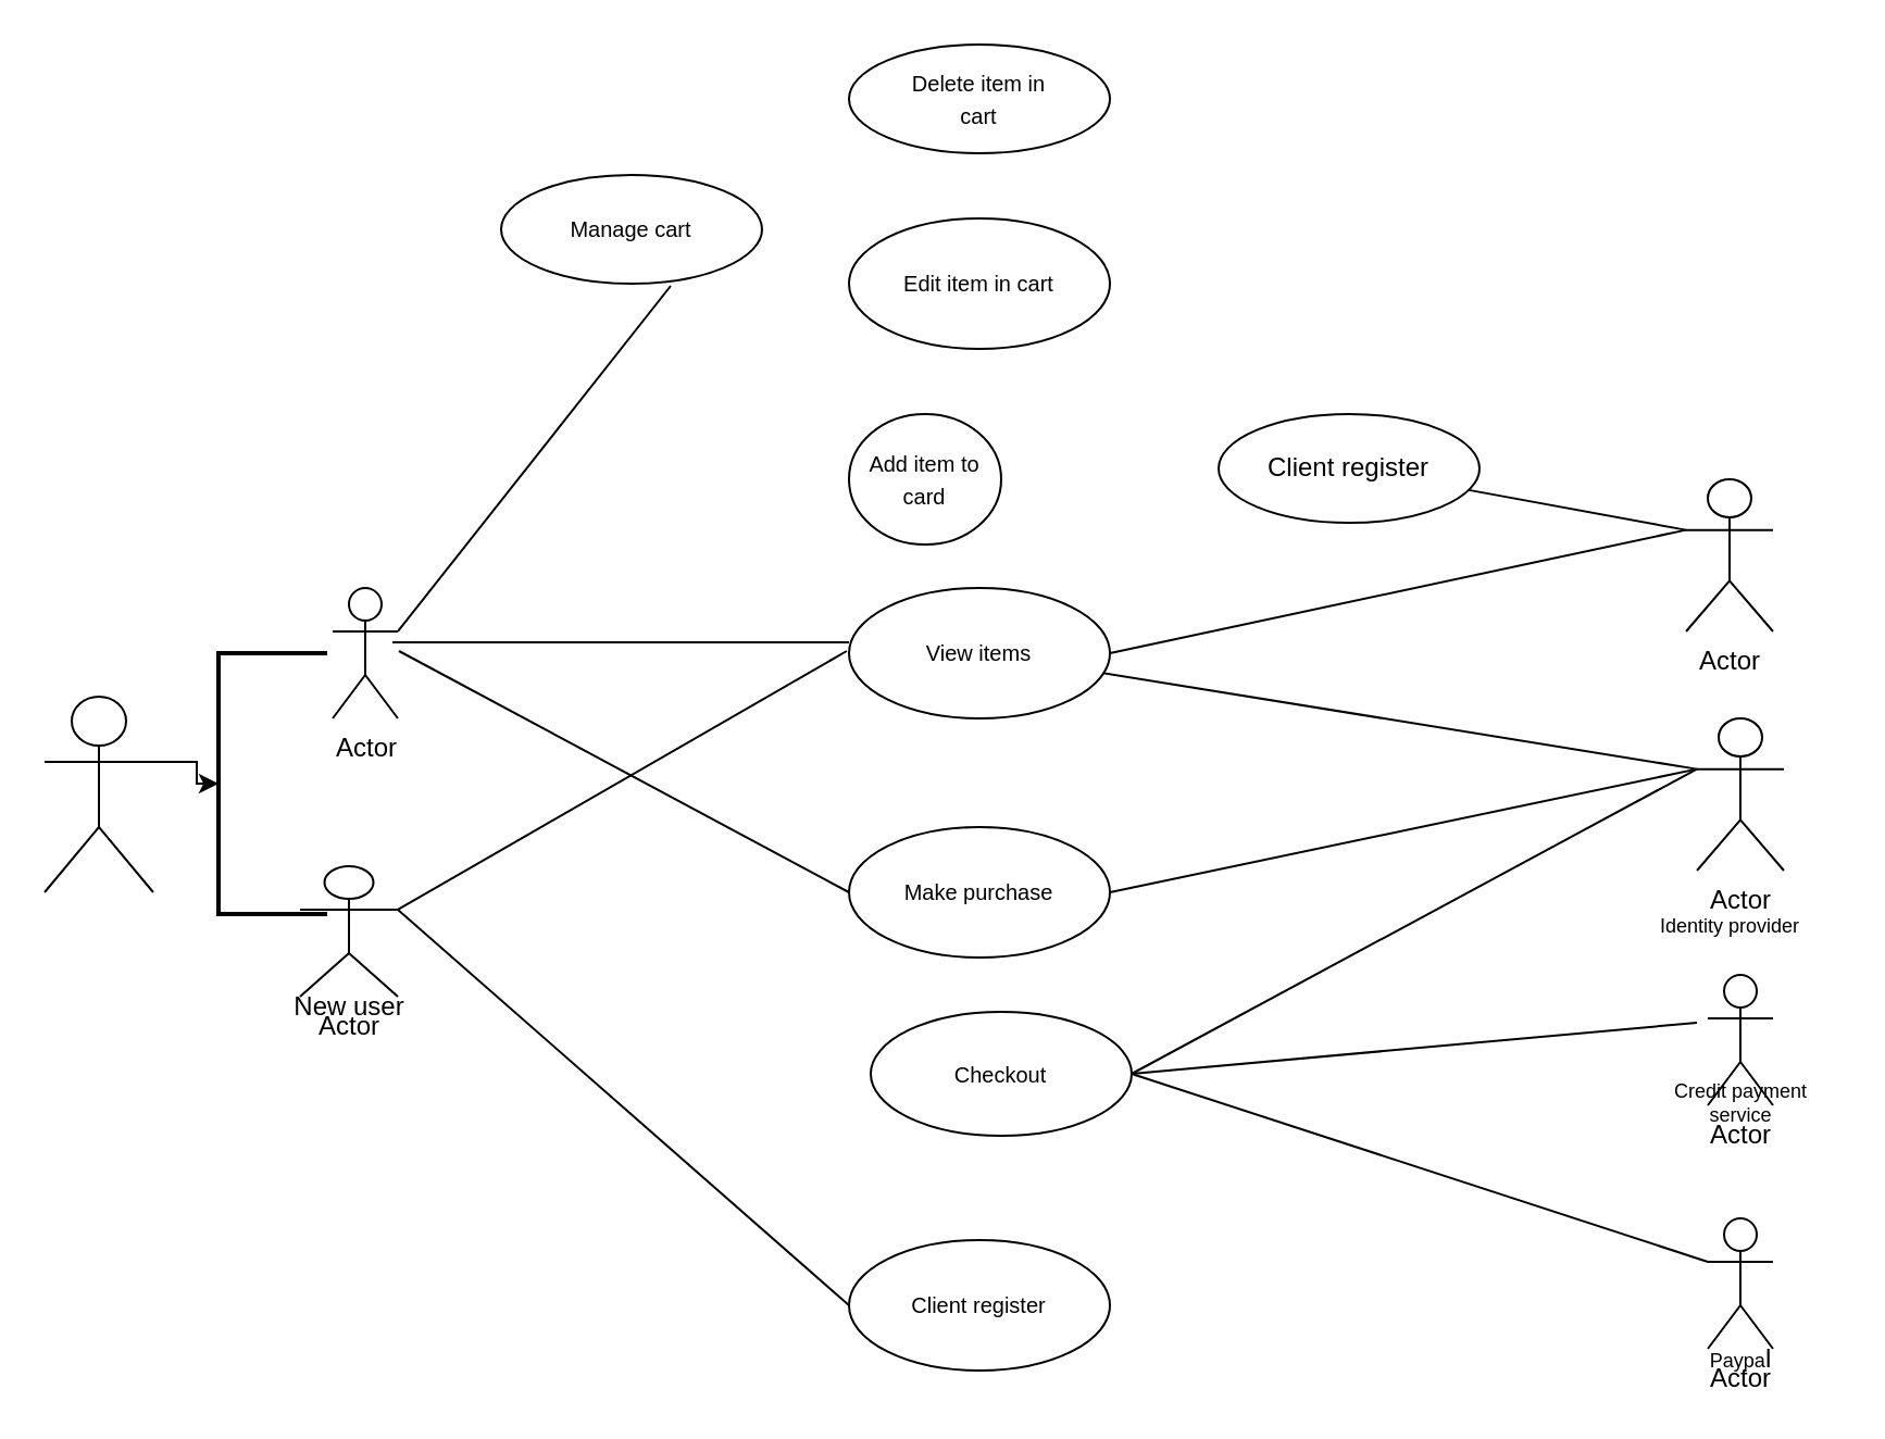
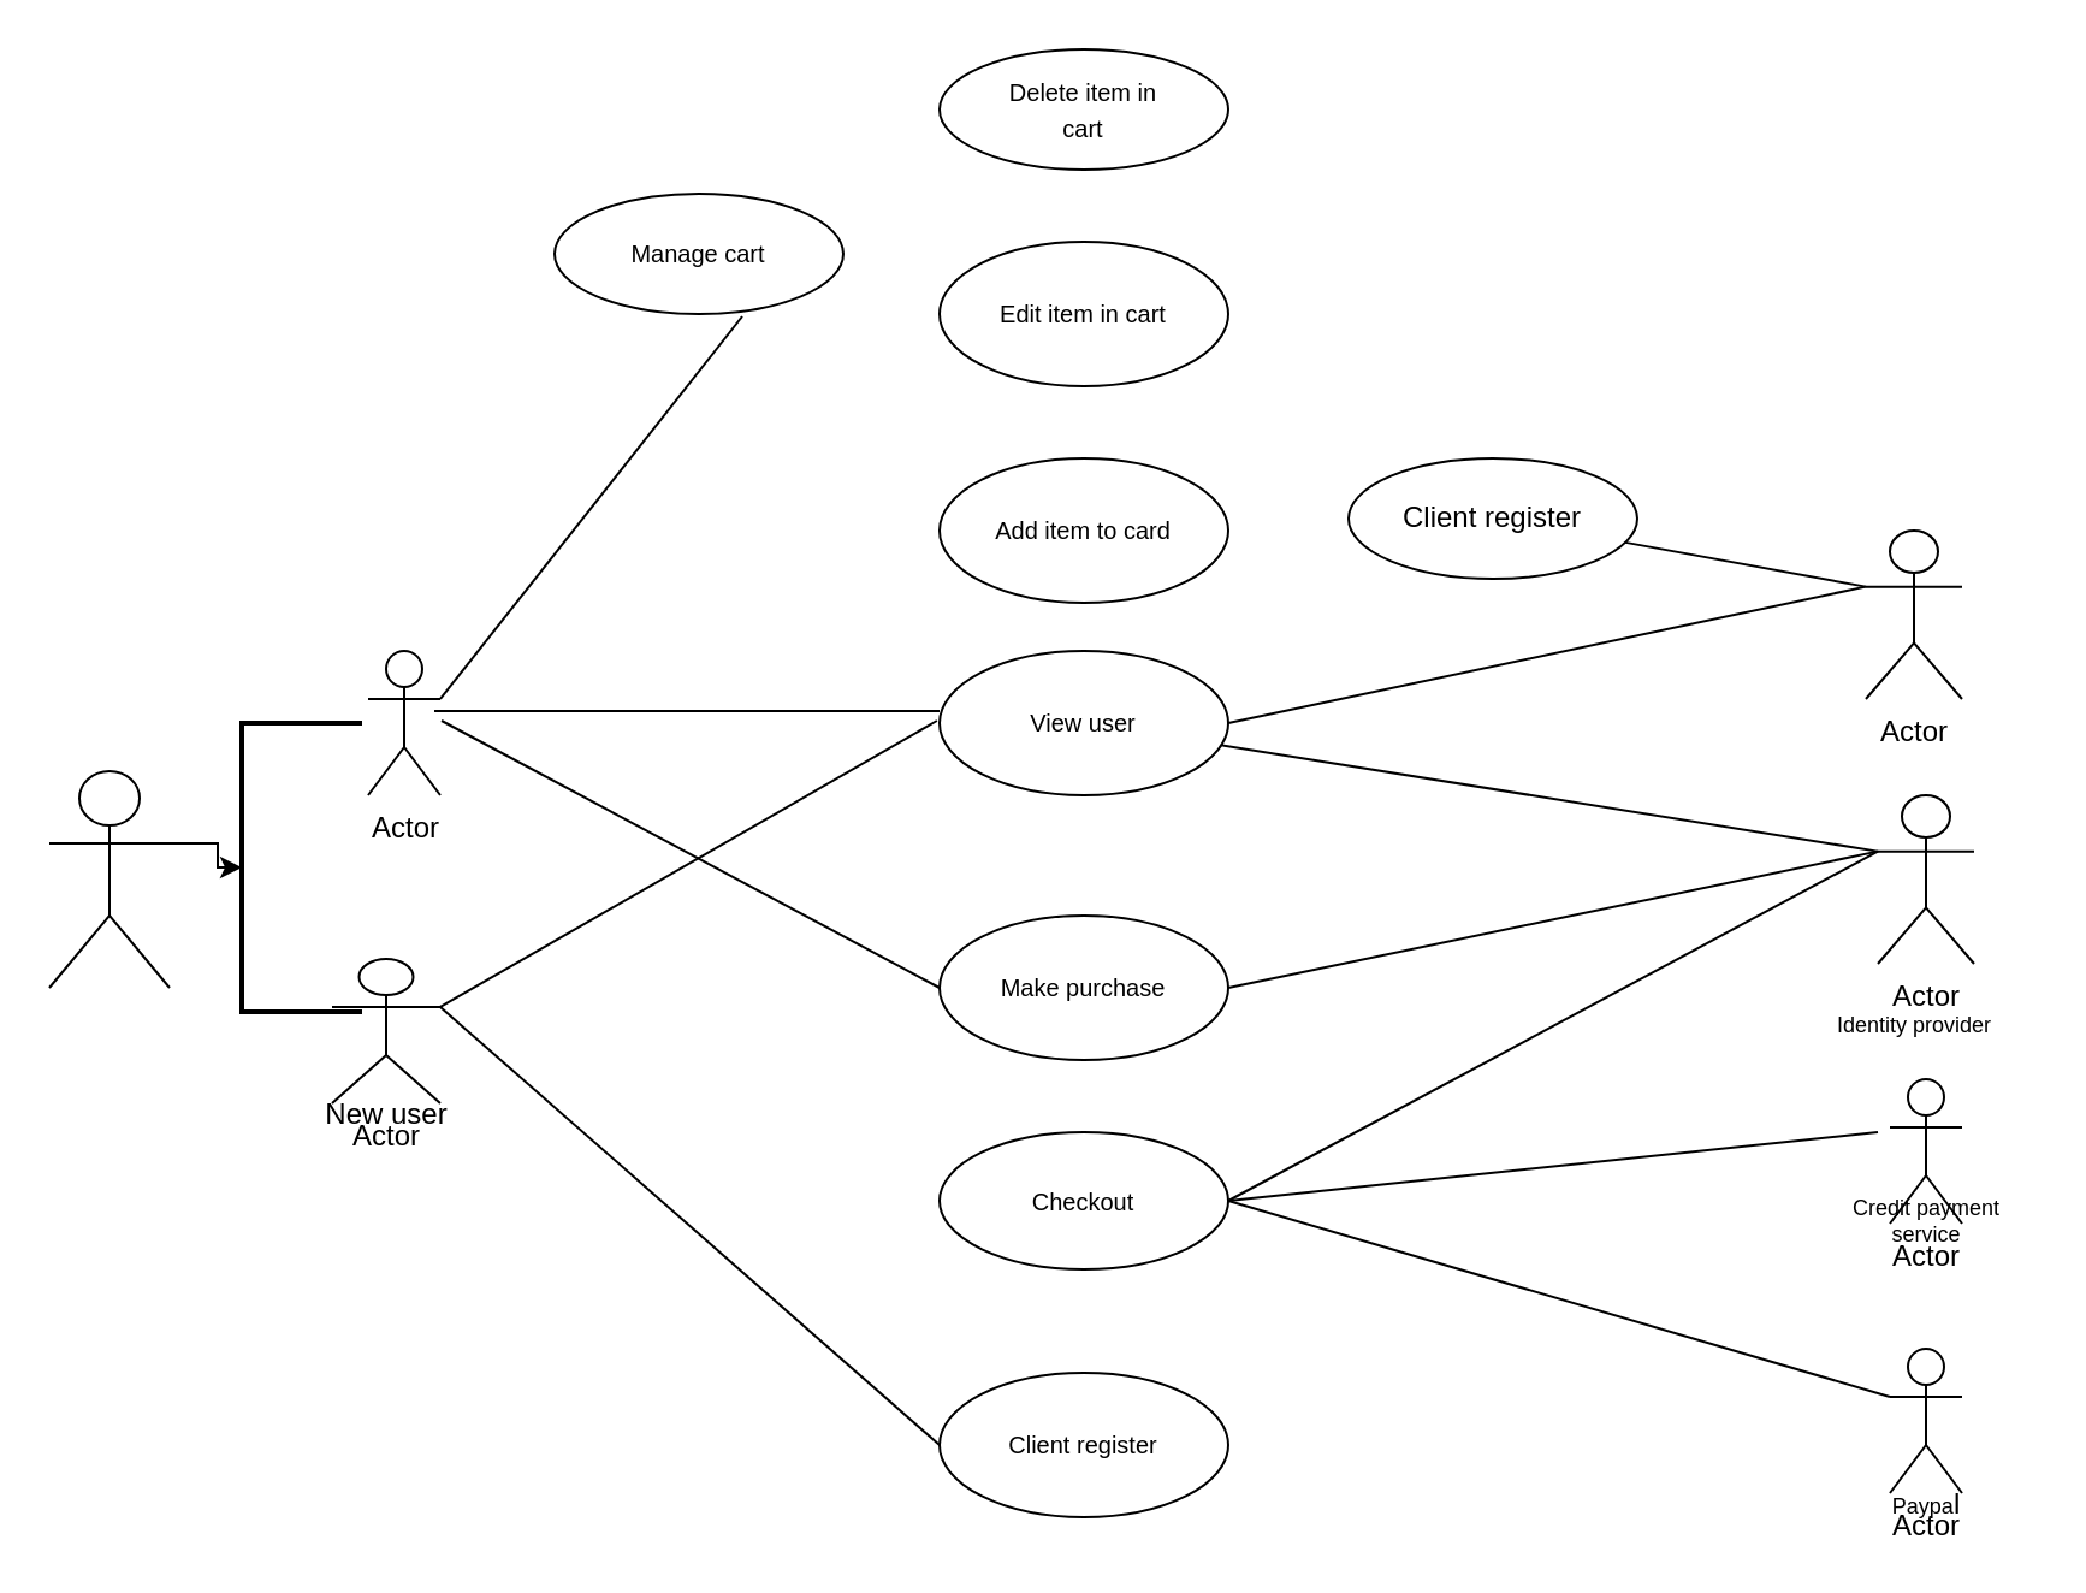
  <mxCell id="0" />
  <mxCell id="1" parent="0" />
  <mxCell id="2" style="edgeStyle=orthogonalEdgeStyle;rounded=0;orthogonalLoop=1;jettySize=auto;html=1;exitX=1;exitY=0.333;exitDx=0;exitDy=0;exitPerimeter=0;" edge="1" parent="1" source="3" target="4"><mxGeometry relative="1" as="geometry" /></mxCell>
  <mxCell id="3" value="" style="shape=umlActor;verticalLabelPosition=bottom;verticalAlign=top;html=1;outlineConnect=0;" vertex="1" parent="1"><mxGeometry x="20" y="320" width="50" height="90" as="geometry" /></mxCell>
  <mxCell id="4" value="" style="strokeWidth=2;html=1;shape=mxgraph.flowchart.annotation_1;align=left;pointerEvents=1;" vertex="1" parent="1"><mxGeometry x="100" y="300" width="50" height="120" as="geometry" /></mxCell>
  <mxCell id="5" value="Actor" style="shape=umlActor;verticalLabelPosition=bottom;verticalAlign=top;html=1;outlineConnect=0;" vertex="1" parent="1"><mxGeometry x="137.5" y="398" width="45" height="60" as="geometry" /></mxCell>
  <mxCell id="6" value="Actor" style="shape=umlActor;verticalLabelPosition=bottom;verticalAlign=top;html=1;outlineConnect=0;" vertex="1" parent="1"><mxGeometry x="152.5" y="270" width="30" height="60" as="geometry" /></mxCell>
  <mxCell id="7" value="New user" style="text;html=1;align=center;verticalAlign=middle;resizable=0;points=[];autosize=1;strokeColor=none;fillColor=none;" vertex="1" parent="1"><mxGeometry x="125" y="448" width="70" height="30" as="geometry" /></mxCell>
  <mxCell id="8" value="&lt;div&gt;&lt;font size=&quot;1&quot;&gt;Delete item in &lt;br&gt;&lt;/font&gt;&lt;/div&gt;&lt;div&gt;&lt;font size=&quot;1&quot;&gt;cart&lt;br&gt;&lt;/font&gt;&lt;/div&gt;" style="ellipse;whiteSpace=wrap;html=1;labelBackgroundColor=default;" vertex="1" parent="1"><mxGeometry x="390" y="20" width="120" height="50" as="geometry" /></mxCell>
  <mxCell id="9" value="&lt;font style=&quot;font-size: 10px;&quot;&gt;Edit item in cart&lt;/font&gt;" style="ellipse;whiteSpace=wrap;html=1;" vertex="1" parent="1"><mxGeometry x="390" y="100" width="120" height="60" as="geometry" /></mxCell>
- <mxCell id="10" value="&lt;font style=&quot;font-size: 10px;&quot;&gt;Add item to card&lt;/font&gt;" style="ellipse;whiteSpace=wrap;html=1;" vertex="1" parent="1"><mxGeometry x="390" y="190" width="70" height="60" as="geometry" /></mxCell>
- <mxCell id="11" value="&lt;font size=&quot;1&quot;&gt;View items&lt;/font&gt;" style="ellipse;whiteSpace=wrap;html=1;" vertex="1" parent="1"><mxGeometry x="390" y="270" width="120" height="60" as="geometry" /></mxCell>
+ <mxCell id="10" value="&lt;font style=&quot;font-size: 10px;&quot;&gt;Add item to card&lt;/font&gt;" style="ellipse;whiteSpace=wrap;html=1;" vertex="1" parent="1"><mxGeometry x="390" y="190" width="120" height="60" as="geometry" /></mxCell>
+ <mxCell id="11" value="&lt;font size=&quot;1&quot;&gt;View user&lt;/font&gt;" style="ellipse;whiteSpace=wrap;html=1;" vertex="1" parent="1"><mxGeometry x="390" y="270" width="120" height="60" as="geometry" /></mxCell>
  <mxCell id="12" value="&lt;font style=&quot;font-size: 10px;&quot;&gt;Make purchase&lt;/font&gt;" style="ellipse;whiteSpace=wrap;html=1;" vertex="1" parent="1"><mxGeometry x="390" y="380" width="120" height="60" as="geometry" /></mxCell>
- <mxCell id="13" value="&lt;font style=&quot;font-size: 10px;&quot;&gt;Checkout&lt;/font&gt;" style="ellipse;whiteSpace=wrap;html=1;" vertex="1" parent="1"><mxGeometry x="400" y="465" width="120" height="57" as="geometry" /></mxCell>
+ <mxCell id="13" value="&lt;font style=&quot;font-size: 10px;&quot;&gt;Checkout&lt;/font&gt;" style="ellipse;whiteSpace=wrap;html=1;" vertex="1" parent="1"><mxGeometry x="390" y="470" width="120" height="57" as="geometry" /></mxCell>
  <mxCell id="14" value="&lt;font style=&quot;font-size: 10px;&quot;&gt;Client register&lt;/font&gt;" style="ellipse;whiteSpace=wrap;html=1;" vertex="1" parent="1"><mxGeometry x="390" y="570" width="120" height="60" as="geometry" /></mxCell>
  <mxCell id="15" value="&lt;font style=&quot;font-size: 10px;&quot;&gt;Manage cart&lt;/font&gt;" style="ellipse;whiteSpace=wrap;html=1;" vertex="1" parent="1"><mxGeometry x="230" y="80" width="120" height="50" as="geometry" /></mxCell>
  <mxCell id="16" value="Client register" style="ellipse;whiteSpace=wrap;html=1;" vertex="1" parent="1"><mxGeometry x="560" y="190" width="120" height="50" as="geometry" /></mxCell>
  <mxCell id="17" value="" style="endArrow=none;html=1;rounded=0;entryX=0.65;entryY=1.02;entryDx=0;entryDy=0;entryPerimeter=0;exitX=1;exitY=0.333;exitDx=0;exitDy=0;exitPerimeter=0;" edge="1" parent="1" source="6" target="15"><mxGeometry width="50" height="50" relative="1" as="geometry"><mxPoint x="195" y="280" as="sourcePoint" /><mxPoint x="245" y="230" as="targetPoint" /></mxGeometry></mxCell>
  <mxCell id="18" value="" style="line;strokeWidth=1;rotatable=0;dashed=0;labelPosition=right;align=left;verticalAlign=middle;spacingTop=0;spacingLeft=6;points=[];portConstraint=eastwest;" vertex="1" parent="1"><mxGeometry x="180" y="290" width="210" height="10" as="geometry" /></mxCell>
  <mxCell id="19" value="" style="endArrow=none;html=1;rounded=0;entryX=0.995;entryY=0.9;entryDx=0;entryDy=0;entryPerimeter=0;exitX=1;exitY=0.333;exitDx=0;exitDy=0;exitPerimeter=0;" edge="1" parent="1" source="5" target="18"><mxGeometry width="50" height="50" relative="1" as="geometry"><mxPoint x="310" y="380" as="sourcePoint" /><mxPoint x="360" y="330" as="targetPoint" /></mxGeometry></mxCell>
  <mxCell id="20" value="" style="endArrow=none;html=1;rounded=0;" edge="1" parent="1"><mxGeometry width="50" height="50" relative="1" as="geometry"><mxPoint x="183" y="299" as="sourcePoint" /><mxPoint x="390" y="410" as="targetPoint" /></mxGeometry></mxCell>
  <mxCell id="21" value="" style="endArrow=none;html=1;rounded=0;entryX=0;entryY=0.5;entryDx=0;entryDy=0;exitX=1;exitY=0.333;exitDx=0;exitDy=0;exitPerimeter=0;" edge="1" parent="1" source="5" target="14"><mxGeometry width="50" height="50" relative="1" as="geometry"><mxPoint x="280" y="570" as="sourcePoint" /><mxPoint x="330" y="520" as="targetPoint" /></mxGeometry></mxCell>
  <mxCell id="22" value="Actor" style="shape=umlActor;verticalLabelPosition=bottom;verticalAlign=top;html=1;outlineConnect=0;" vertex="1" parent="1"><mxGeometry x="775" y="220" width="40" height="70" as="geometry" /></mxCell>
  <mxCell id="23" value="Actor" style="shape=umlActor;verticalLabelPosition=bottom;verticalAlign=top;html=1;outlineConnect=0;" vertex="1" parent="1"><mxGeometry x="780" y="330" width="40" height="70" as="geometry" /></mxCell>
  <mxCell id="24" value="" style="endArrow=none;html=1;rounded=0;entryX=0;entryY=0.333;entryDx=0;entryDy=0;entryPerimeter=0;" edge="1" parent="1" source="16" target="22"><mxGeometry width="50" height="50" relative="1" as="geometry"><mxPoint x="710" y="260" as="sourcePoint" /><mxPoint x="760" y="210" as="targetPoint" /></mxGeometry></mxCell>
  <mxCell id="25" value="" style="endArrow=none;html=1;rounded=0;exitX=1;exitY=0.5;exitDx=0;exitDy=0;entryX=0;entryY=0.333;entryDx=0;entryDy=0;entryPerimeter=0;" edge="1" parent="1" source="11" target="22"><mxGeometry width="50" height="50" relative="1" as="geometry"><mxPoint x="710" y="320" as="sourcePoint" /><mxPoint x="760" y="270" as="targetPoint" /></mxGeometry></mxCell>
  <mxCell id="26" value="&lt;font style=&quot;font-size: 9px;&quot;&gt;Identity provider&lt;/font&gt;" style="text;html=1;align=center;verticalAlign=middle;resizable=0;points=[];autosize=1;strokeColor=none;fillColor=none;" vertex="1" parent="1"><mxGeometry x="750" y="410" width="90" height="30" as="geometry" /></mxCell>
  <mxCell id="27" value="" style="endArrow=none;html=1;rounded=0;entryX=0;entryY=0.333;entryDx=0;entryDy=0;entryPerimeter=0;" edge="1" parent="1" source="11" target="23"><mxGeometry width="50" height="50" relative="1" as="geometry"><mxPoint x="710" y="460" as="sourcePoint" /><mxPoint x="760" y="410" as="targetPoint" /></mxGeometry></mxCell>
  <mxCell id="28" value="" style="endArrow=none;html=1;rounded=0;exitX=1;exitY=0.5;exitDx=0;exitDy=0;entryX=0;entryY=0.333;entryDx=0;entryDy=0;entryPerimeter=0;" edge="1" parent="1" source="12" target="23"><mxGeometry width="50" height="50" relative="1" as="geometry"><mxPoint x="670" y="470" as="sourcePoint" /><mxPoint x="790" y="430" as="targetPoint" /></mxGeometry></mxCell>
  <mxCell id="29" value="" style="endArrow=none;html=1;rounded=0;exitX=1;exitY=0.5;exitDx=0;exitDy=0;entryX=0;entryY=0.333;entryDx=0;entryDy=0;entryPerimeter=0;" edge="1" parent="1" source="13" target="23"><mxGeometry width="50" height="50" relative="1" as="geometry"><mxPoint x="670" y="500" as="sourcePoint" /><mxPoint x="780" y="420" as="targetPoint" /></mxGeometry></mxCell>
  <mxCell id="30" value="Actor" style="shape=umlActor;verticalLabelPosition=bottom;verticalAlign=top;html=1;outlineConnect=0;" vertex="1" parent="1"><mxGeometry x="785" y="448" width="30" height="60" as="geometry" /></mxCell>
  <mxCell id="31" value="&lt;div style=&quot;font-size: 9px;&quot;&gt;&lt;font style=&quot;font-size: 9px;&quot;&gt;Credit payment&lt;/font&gt;&lt;/div&gt;&lt;div style=&quot;font-size: 9px;&quot;&gt;&lt;font style=&quot;font-size: 9px;&quot;&gt;service&lt;font style=&quot;font-size: 9px;&quot;&gt;&lt;br&gt;&lt;/font&gt;&lt;/font&gt;&lt;/div&gt;" style="text;html=1;align=center;verticalAlign=middle;resizable=0;points=[];autosize=1;strokeColor=none;fillColor=none;" vertex="1" parent="1"><mxGeometry x="755" y="487" width="90" height="40" as="geometry" /></mxCell>
  <mxCell id="32" value="Actor" style="shape=umlActor;verticalLabelPosition=bottom;verticalAlign=top;html=1;outlineConnect=0;" vertex="1" parent="1"><mxGeometry x="785" y="560" width="30" height="60" as="geometry" /></mxCell>
  <mxCell id="33" value="&lt;font style=&quot;font-size: 9px;&quot;&gt;Paypa&lt;/font&gt;l" style="text;html=1;align=center;verticalAlign=middle;resizable=0;points=[];autosize=1;strokeColor=none;fillColor=none;" vertex="1" parent="1"><mxGeometry x="775" y="610" width="50" height="30" as="geometry" /></mxCell>
  <mxCell id="34" value="" style="endArrow=none;html=1;rounded=0;exitX=1;exitY=0.5;exitDx=0;exitDy=0;" edge="1" parent="1" source="13"><mxGeometry width="50" height="50" relative="1" as="geometry"><mxPoint x="650" y="610" as="sourcePoint" /><mxPoint x="780" y="470" as="targetPoint" /></mxGeometry></mxCell>
  <mxCell id="35" value="" style="endArrow=none;html=1;rounded=0;exitX=1;exitY=0.5;exitDx=0;exitDy=0;entryX=0;entryY=0.333;entryDx=0;entryDy=0;entryPerimeter=0;" edge="1" parent="1" source="13" target="32"><mxGeometry width="50" height="50" relative="1" as="geometry"><mxPoint x="670" y="630" as="sourcePoint" /><mxPoint x="730" y="580" as="targetPoint" /></mxGeometry></mxCell>
